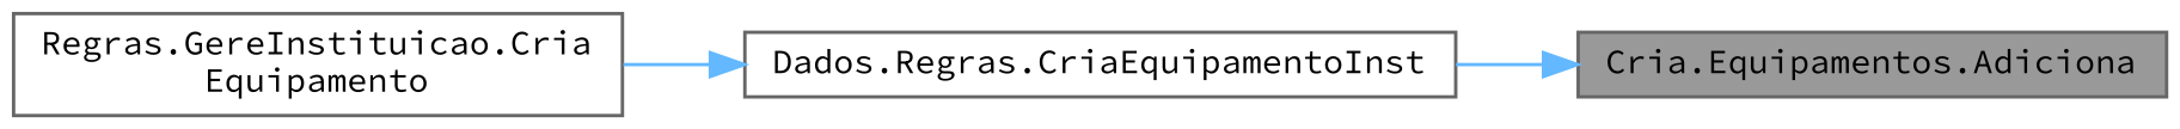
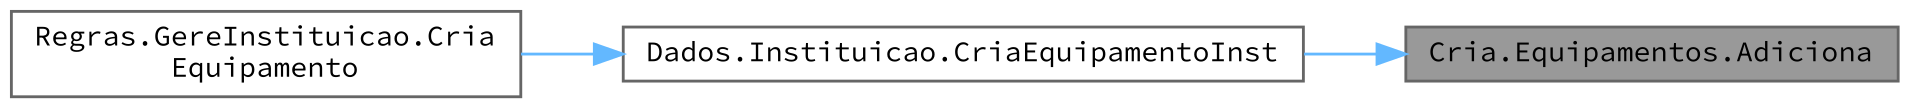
  digraph {
    fontname="Source Code Pro"
    rankdir=RL
    node [color=grey40 fillcolor=white fontname="Source Code Pro" fontsize=10 shape=box style=filled]
    edge [color=steelblue1 dir=back fontname="Source Code Pro" fontsize=10 labelfontname=Helvetica labelfontsize=10 style=solid]
    n1 [color=gray40 fillcolor=grey60 fontcolor=black height=0.2 label="Cria.Equipamentos.Adiciona" width=0.4]
-   n2 [height=0.2 label="Dados.Regras.CriaEquipamentoInst" width=0.4]
+   n2 [height=0.2 label="Dados.Instituicao.CriaEquipamentoInst" width=0.4]
    n3 [height=0.2 label="Regras.GereInstituicao.Cria\lEquipamento" width=0.4]
    n1 -> n2
    n2 -> n3
  }
